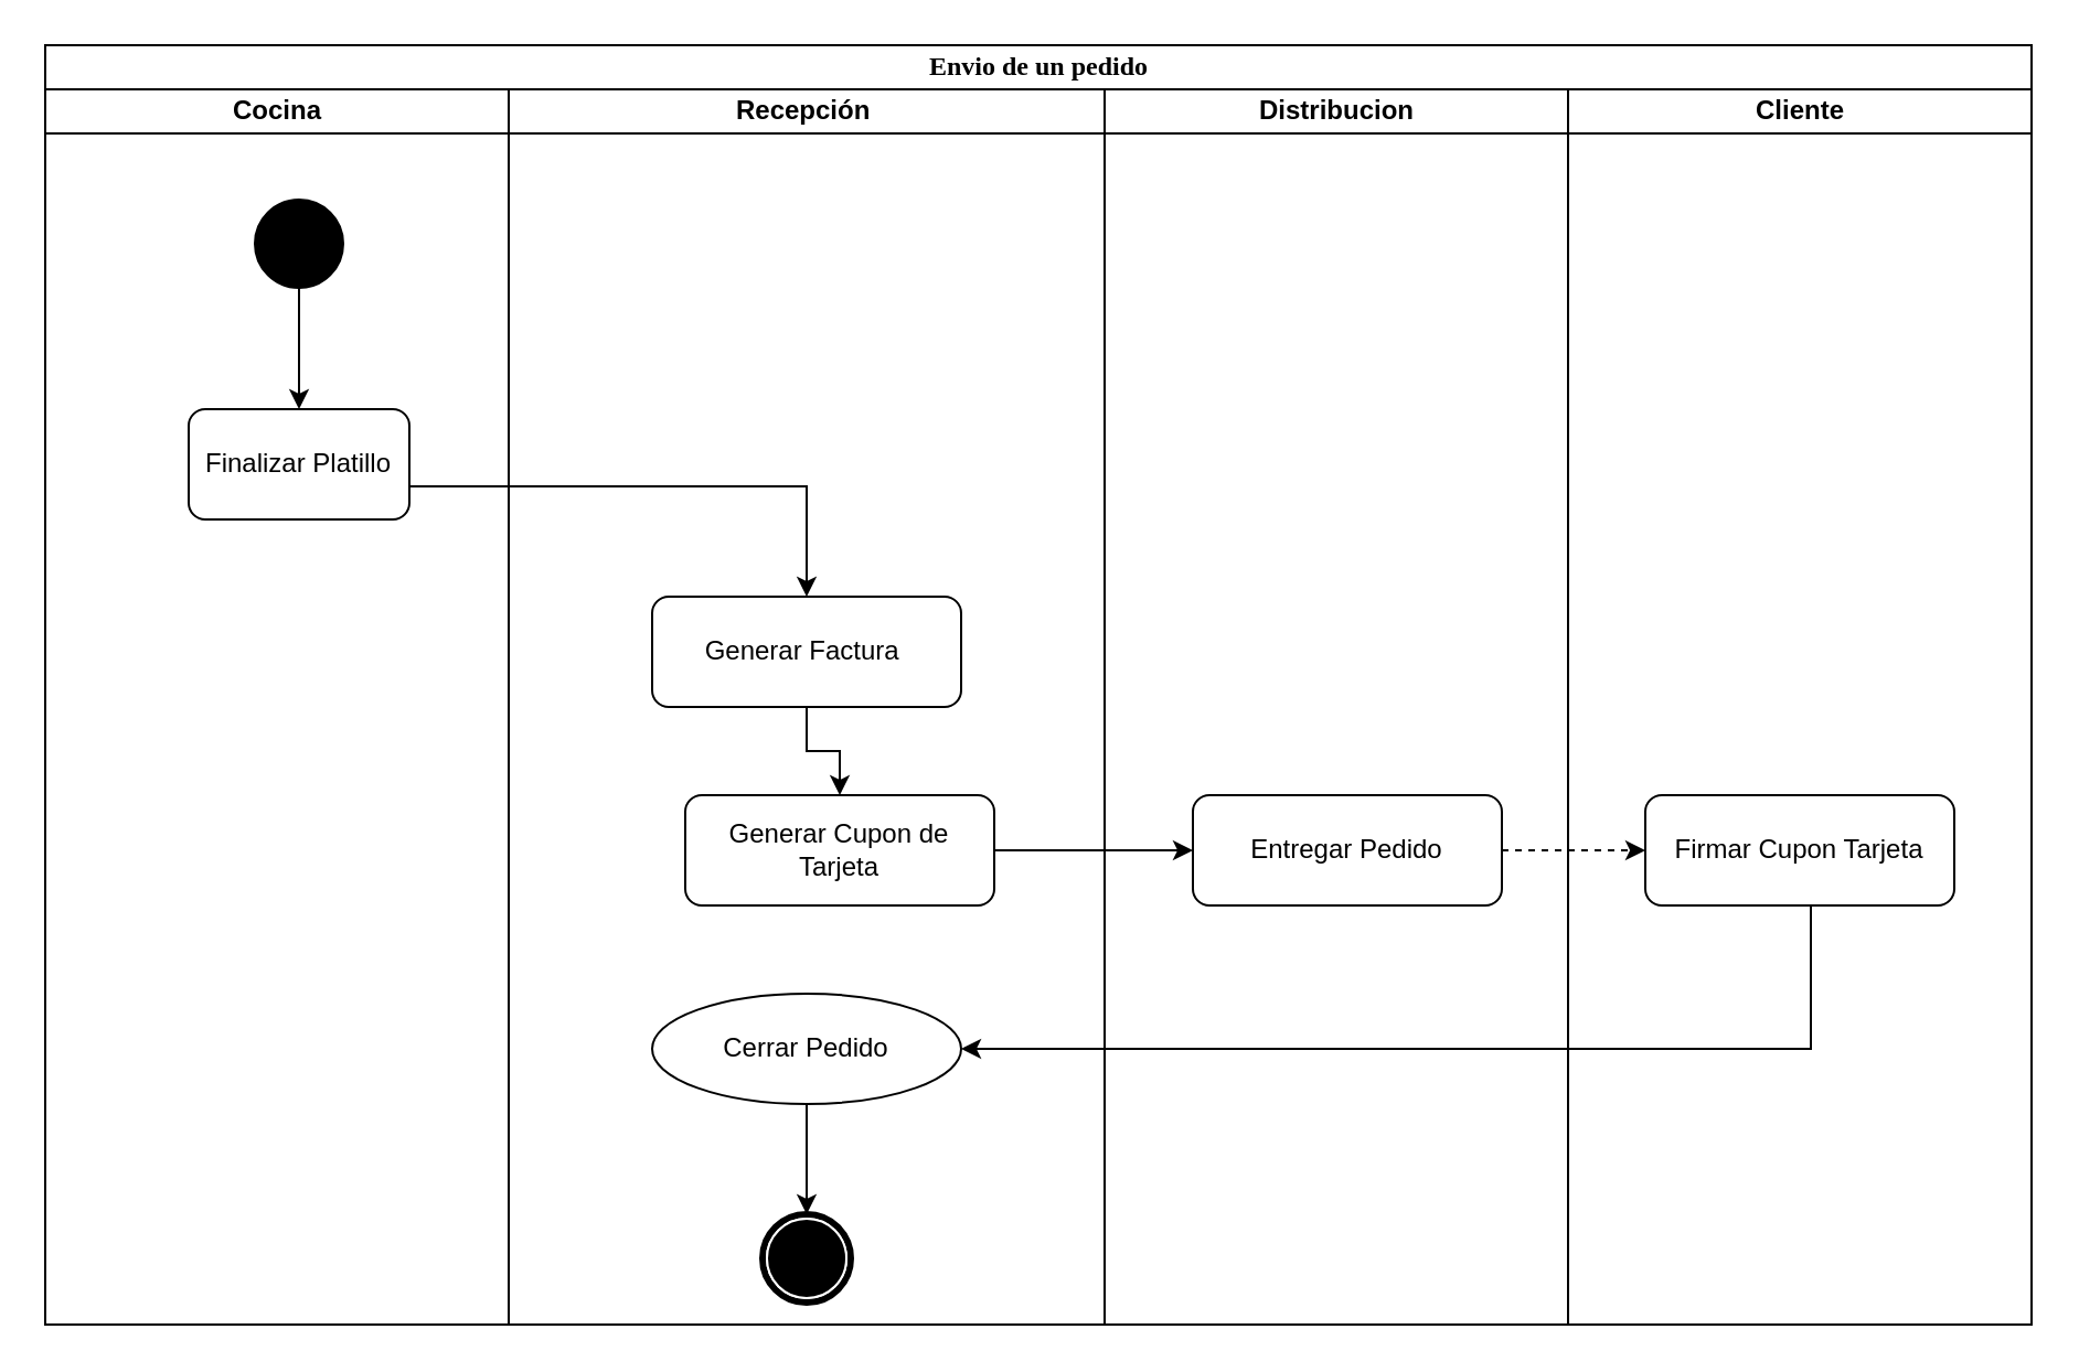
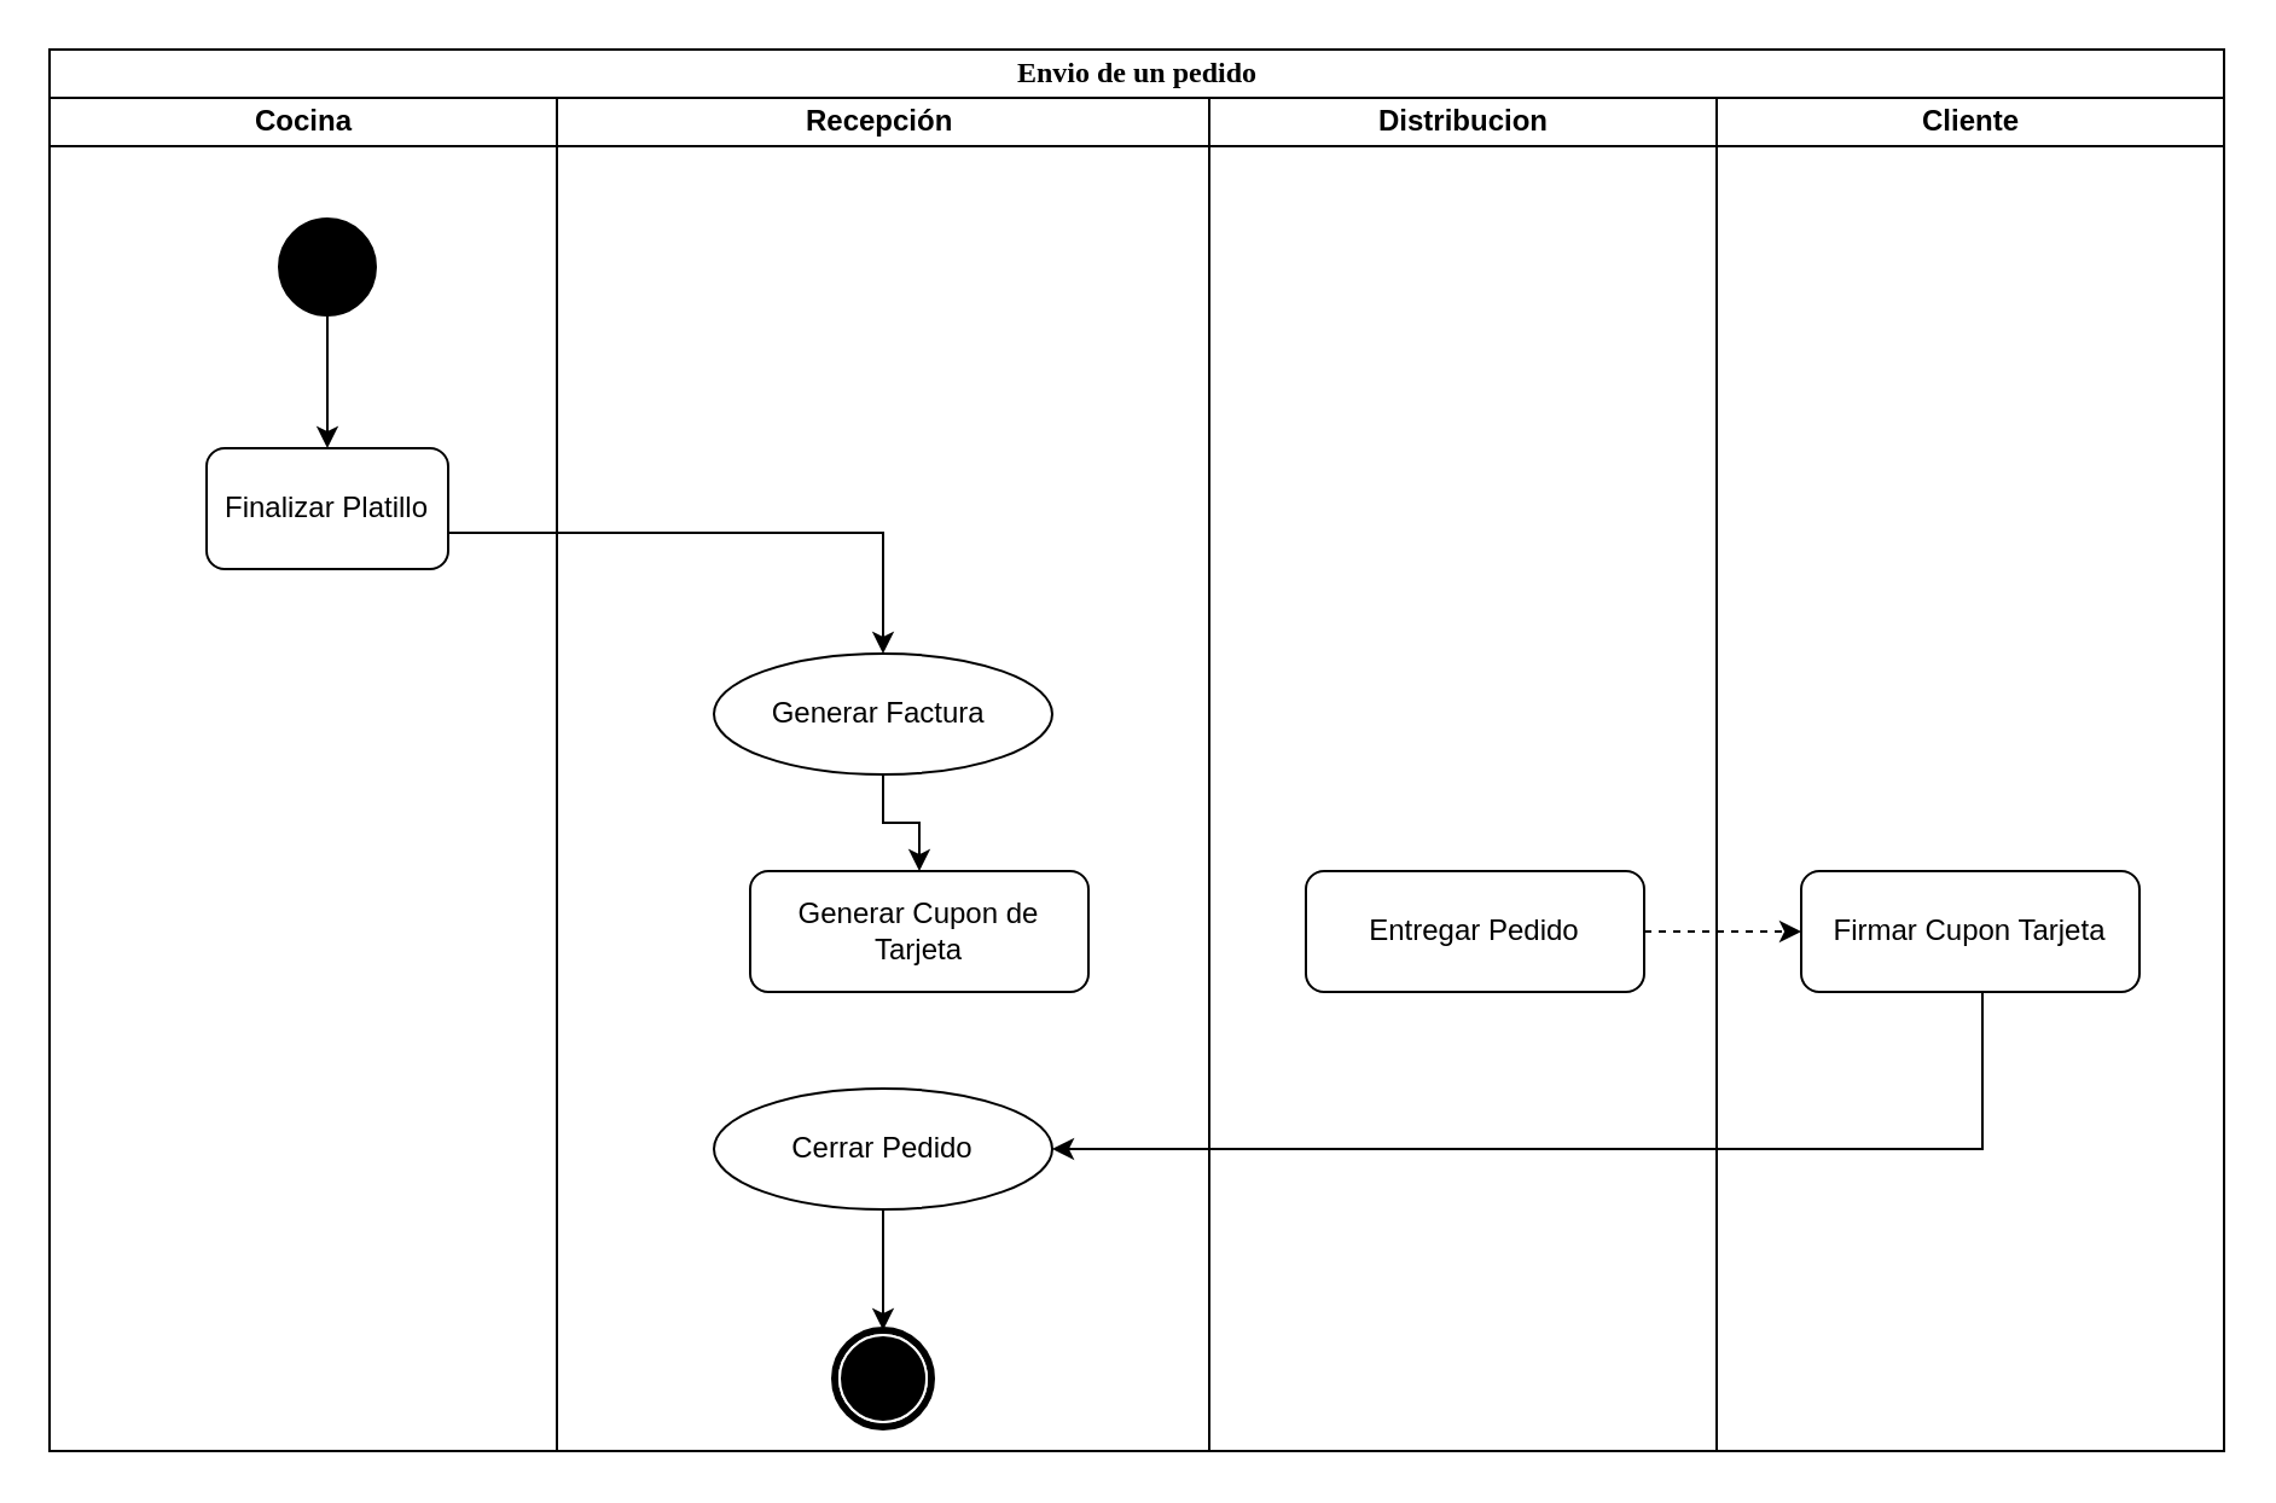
  <mxCell id="0" />
  <mxCell id="1" parent="0" />
  <mxCell id="2" value="Envio de un pedido" style="swimlane;html=1;childLayout=stackLayout;startSize=20;rounded=0;shadow=0;comic=0;labelBackgroundColor=none;strokeWidth=1;fontFamily=Verdana;fontSize=12;align=center;" parent="1" vertex="1"><mxGeometry x="20" y="20" width="900" height="580" as="geometry" /></mxCell>
  <mxCell id="3" value="Cocina" style="swimlane;html=1;startSize=20;" parent="2" vertex="1"><mxGeometry y="20" width="210" height="560" as="geometry" /></mxCell>
  <mxCell id="4" value="Finalizar Platillo" style="rounded=1;whiteSpace=wrap;html=1;" parent="3" vertex="1"><mxGeometry x="65" y="145" width="100" height="50" as="geometry" /></mxCell>
  <mxCell id="5" style="edgeStyle=orthogonalEdgeStyle;rounded=0;orthogonalLoop=1;jettySize=auto;html=1;" parent="3" source="6" target="4" edge="1"><mxGeometry relative="1" as="geometry" /></mxCell>
  <mxCell id="6" value="" style="ellipse;whiteSpace=wrap;html=1;rounded=0;shadow=0;comic=0;labelBackgroundColor=none;strokeWidth=1;fillColor=#000000;fontFamily=Verdana;fontSize=12;align=center;" parent="3" vertex="1"><mxGeometry x="95" y="50" width="40" height="40" as="geometry" /></mxCell>
  <mxCell id="7" value="Recepción&amp;nbsp;" style="swimlane;html=1;startSize=20;" parent="2" vertex="1"><mxGeometry x="210" y="20" width="270" height="560" as="geometry" /></mxCell>
  <mxCell id="8" style="edgeStyle=orthogonalEdgeStyle;rounded=0;orthogonalLoop=1;jettySize=auto;html=1;entryX=0.5;entryY=0;entryDx=0;entryDy=0;startArrow=none;startFill=0;endArrow=classic;endFill=1;strokeWidth=1;" parent="7" source="11" target="12" edge="1"><mxGeometry relative="1" as="geometry" /></mxCell>
  <mxCell id="9" style="edgeStyle=orthogonalEdgeStyle;rounded=0;orthogonalLoop=1;jettySize=auto;html=1;startArrow=none;startFill=0;endArrow=classic;endFill=1;strokeWidth=1;" parent="7" source="10" target="13" edge="1"><mxGeometry relative="1" as="geometry" /></mxCell>
  <mxCell id="10" value="Cerrar Pedido" style="ellipse;whiteSpace=wrap;html=1;" parent="7" vertex="1"><mxGeometry x="65" y="410" width="140" height="50" as="geometry" /></mxCell>
- <mxCell id="11" value="Generar Factura&amp;nbsp;" style="rounded=1;whiteSpace=wrap;html=1;" parent="7" vertex="1"><mxGeometry x="65" y="230" width="140" height="50" as="geometry" /></mxCell>
+ <mxCell id="11" value="Generar Factura&amp;nbsp;" style="ellipse;whiteSpace=wrap;html=1;" parent="7" vertex="1"><mxGeometry x="65" y="230" width="140" height="50" as="geometry" /></mxCell>
  <mxCell id="12" value="Generar Cupon de Tarjeta" style="rounded=1;whiteSpace=wrap;html=1;" parent="7" vertex="1"><mxGeometry x="80" y="320" width="140" height="50" as="geometry" /></mxCell>
  <mxCell id="13" value="" style="shape=mxgraph.bpmn.shape;html=1;verticalLabelPosition=bottom;labelBackgroundColor=#ffffff;verticalAlign=top;perimeter=ellipsePerimeter;outline=end;symbol=terminate;rounded=0;shadow=0;comic=0;strokeWidth=1;fontFamily=Verdana;fontSize=12;align=center;" parent="7" vertex="1"><mxGeometry x="115" y="510" width="40" height="40" as="geometry" /></mxCell>
  <mxCell id="14" value="Distribucion" style="swimlane;html=1;startSize=20;" parent="2" vertex="1"><mxGeometry x="480" y="20" width="210" height="560" as="geometry" /></mxCell>
  <mxCell id="15" value="Entregar Pedido" style="rounded=1;whiteSpace=wrap;html=1;" parent="14" vertex="1"><mxGeometry x="40" y="320" width="140" height="50" as="geometry" /></mxCell>
  <mxCell id="16" value="Cliente" style="swimlane;html=1;startSize=20;" parent="2" vertex="1"><mxGeometry x="690" y="20" width="210" height="560" as="geometry" /></mxCell>
  <mxCell id="17" value="Firmar Cupon Tarjeta" style="rounded=1;whiteSpace=wrap;html=1;" parent="16" vertex="1"><mxGeometry x="35" y="320" width="140" height="50" as="geometry" /></mxCell>
  <mxCell id="18" style="edgeStyle=orthogonalEdgeStyle;rounded=0;orthogonalLoop=1;jettySize=auto;html=1;entryX=0.5;entryY=0;entryDx=0;entryDy=0;" parent="2" source="4" target="11" edge="1"><mxGeometry relative="1" as="geometry"><Array as="points"><mxPoint x="115" y="200" /><mxPoint x="345" y="200" /></Array></mxGeometry></mxCell>
- <mxCell id="19" style="edgeStyle=orthogonalEdgeStyle;rounded=0;orthogonalLoop=1;jettySize=auto;html=1;" parent="2" source="12" target="15" edge="1"><mxGeometry relative="1" as="geometry"><Array as="points"><mxPoint x="520" y="365" /><mxPoint x="520" y="365" /></Array></mxGeometry></mxCell>
  <mxCell id="20" style="edgeStyle=orthogonalEdgeStyle;rounded=0;orthogonalLoop=1;jettySize=auto;html=1;entryX=0;entryY=0.5;entryDx=0;entryDy=0;dashed=1;" parent="2" source="15" target="17" edge="1"><mxGeometry relative="1" as="geometry"><mxPoint x="800" y="540" as="targetPoint" /><Array as="points"><mxPoint x="720" y="365" /><mxPoint x="720" y="365" /></Array></mxGeometry></mxCell>
  <mxCell id="21" style="edgeStyle=orthogonalEdgeStyle;rounded=0;orthogonalLoop=1;jettySize=auto;html=1;entryX=1;entryY=0.5;entryDx=0;entryDy=0;" parent="2" source="17" target="10" edge="1"><mxGeometry relative="1" as="geometry"><Array as="points"><mxPoint x="800" y="455" /></Array></mxGeometry></mxCell>
